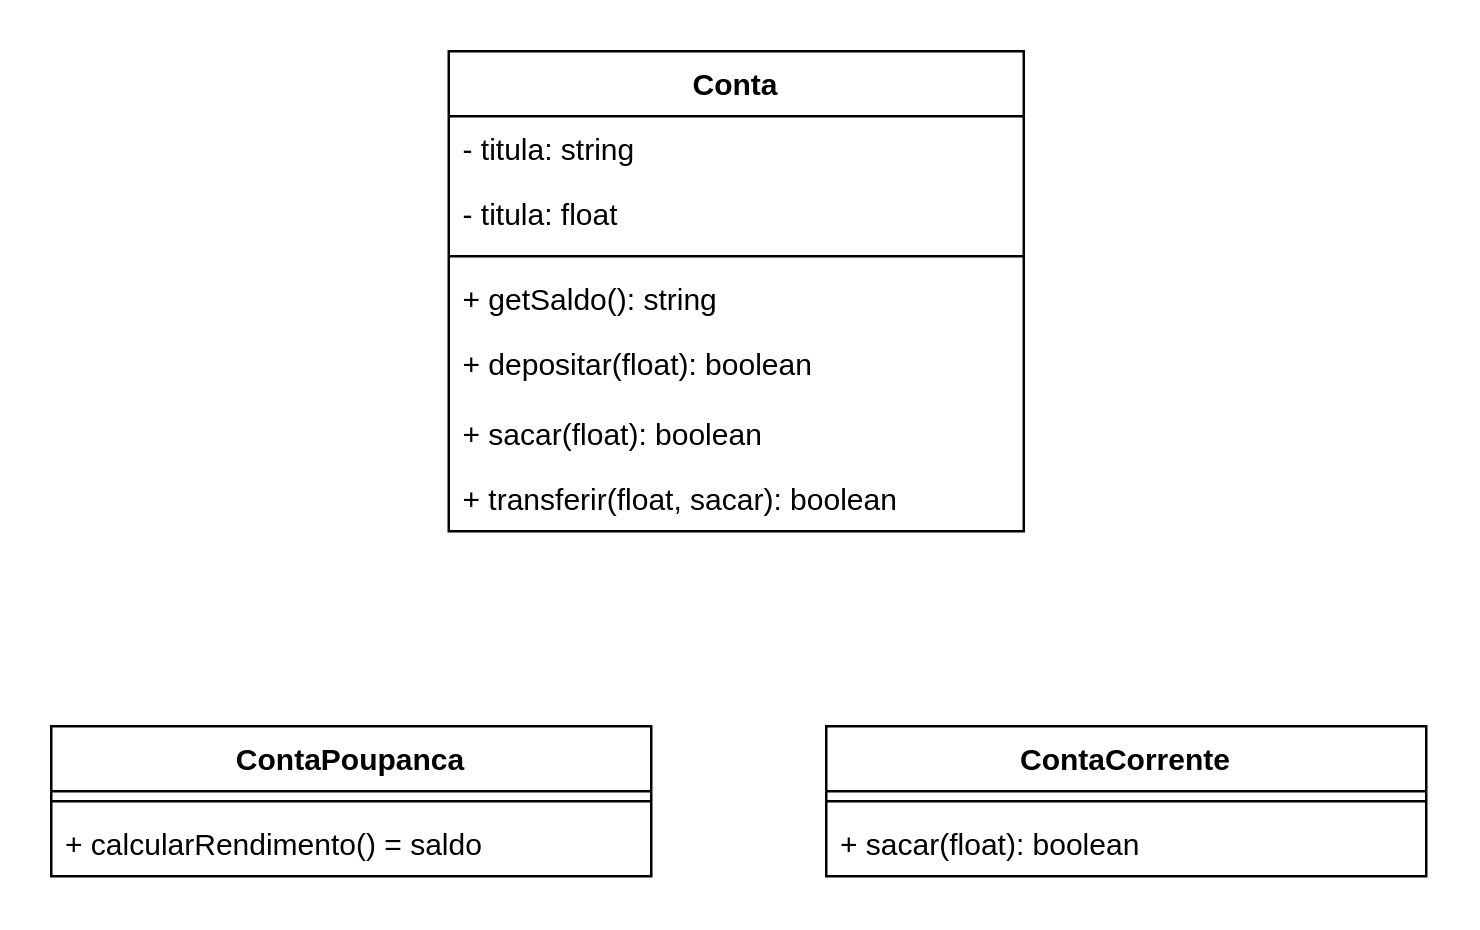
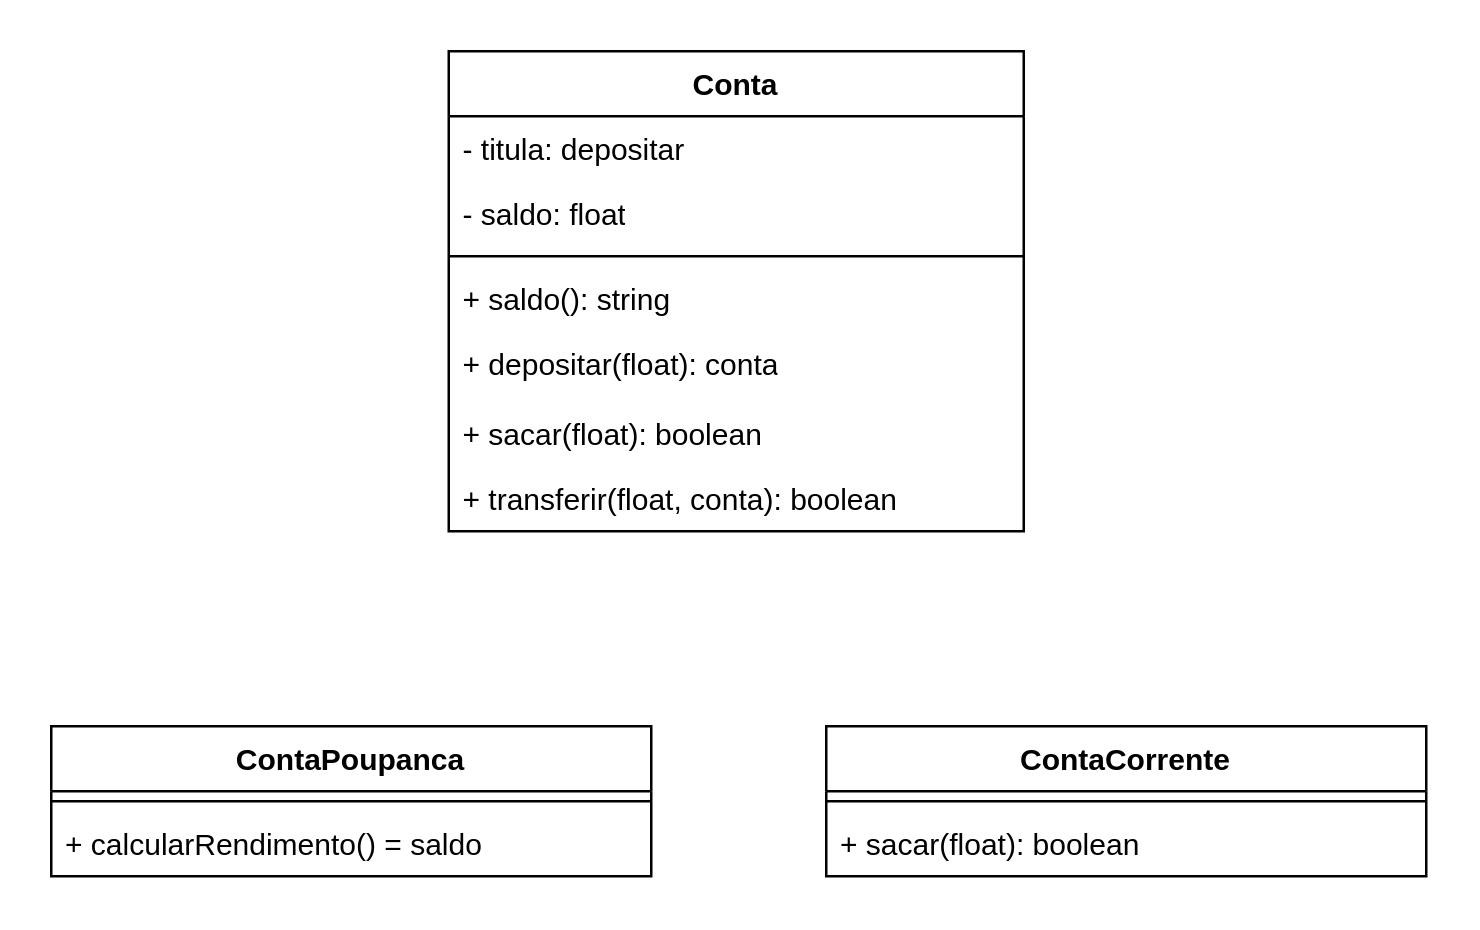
  <mxCell id="0" />
  <mxCell id="1" parent="0" />
  <mxCell id="2" value="Conta" style="swimlane;fontStyle=1;align=center;verticalAlign=top;childLayout=stackLayout;horizontal=1;startSize=26;horizontalStack=0;resizeParent=1;resizeParentMax=0;resizeLast=0;collapsible=1;marginBottom=0;whiteSpace=wrap;html=1;rounded=0;" parent="1" vertex="1"><mxGeometry x="179" y="20" width="230" height="192" as="geometry"><mxRectangle x="70" y="100" width="70" height="30" as="alternateBounds" /></mxGeometry></mxCell>
- <mxCell id="3" value="- titula: string" style="text;strokeColor=none;fillColor=none;align=left;verticalAlign=top;spacingLeft=4;spacingRight=4;overflow=hidden;rotatable=0;points=[[0,0.5],[1,0.5]];portConstraint=eastwest;whiteSpace=wrap;html=1;rounded=0;" parent="2" vertex="1"><mxGeometry y="26" width="230" height="26" as="geometry" /></mxCell>
- <mxCell id="4" value="- titula: float" style="text;strokeColor=none;fillColor=none;align=left;verticalAlign=top;spacingLeft=4;spacingRight=4;overflow=hidden;rotatable=0;points=[[0,0.5],[1,0.5]];portConstraint=eastwest;whiteSpace=wrap;html=1;rounded=0;" parent="2" vertex="1"><mxGeometry y="52" width="230" height="26" as="geometry" /></mxCell>
+ <mxCell id="3" value="- titula: depositar" style="text;strokeColor=none;fillColor=none;align=left;verticalAlign=top;spacingLeft=4;spacingRight=4;overflow=hidden;rotatable=0;points=[[0,0.5],[1,0.5]];portConstraint=eastwest;whiteSpace=wrap;html=1;rounded=0;" parent="2" vertex="1"><mxGeometry y="26" width="230" height="26" as="geometry" /></mxCell>
+ <mxCell id="4" value="- saldo: float" style="text;strokeColor=none;fillColor=none;align=left;verticalAlign=top;spacingLeft=4;spacingRight=4;overflow=hidden;rotatable=0;points=[[0,0.5],[1,0.5]];portConstraint=eastwest;whiteSpace=wrap;html=1;rounded=0;" parent="2" vertex="1"><mxGeometry y="52" width="230" height="26" as="geometry" /></mxCell>
  <mxCell id="5" value="" style="line;strokeWidth=1;fillColor=none;align=left;verticalAlign=middle;spacingTop=-1;spacingLeft=3;spacingRight=3;rotatable=0;labelPosition=right;points=[];portConstraint=eastwest;strokeColor=inherit;rounded=0;" parent="2" vertex="1"><mxGeometry y="78" width="230" height="8" as="geometry" /></mxCell>
- <mxCell id="6" value="+ getSaldo(): string" style="text;strokeColor=none;fillColor=none;align=left;verticalAlign=top;spacingLeft=4;spacingRight=4;overflow=hidden;rotatable=0;points=[[0,0.5],[1,0.5]];portConstraint=eastwest;whiteSpace=wrap;html=1;rounded=0;" parent="2" vertex="1"><mxGeometry y="86" width="230" height="26" as="geometry" /></mxCell>
- <mxCell id="7" value="+ depositar(float): boolean" style="text;strokeColor=none;fillColor=none;align=left;verticalAlign=top;spacingLeft=4;spacingRight=4;overflow=hidden;rotatable=0;points=[[0,0.5],[1,0.5]];portConstraint=eastwest;whiteSpace=wrap;html=1;rounded=0;" parent="2" vertex="1"><mxGeometry y="112" width="230" height="28" as="geometry" /></mxCell>
+ <mxCell id="6" value="+ saldo(): string" style="text;strokeColor=none;fillColor=none;align=left;verticalAlign=top;spacingLeft=4;spacingRight=4;overflow=hidden;rotatable=0;points=[[0,0.5],[1,0.5]];portConstraint=eastwest;whiteSpace=wrap;html=1;rounded=0;" parent="2" vertex="1"><mxGeometry y="86" width="230" height="26" as="geometry" /></mxCell>
+ <mxCell id="7" value="+ depositar(float): conta" style="text;strokeColor=none;fillColor=none;align=left;verticalAlign=top;spacingLeft=4;spacingRight=4;overflow=hidden;rotatable=0;points=[[0,0.5],[1,0.5]];portConstraint=eastwest;whiteSpace=wrap;html=1;rounded=0;" parent="2" vertex="1"><mxGeometry y="112" width="230" height="28" as="geometry" /></mxCell>
  <mxCell id="8" value="+ sacar(float): boolean" style="text;strokeColor=none;fillColor=none;align=left;verticalAlign=top;spacingLeft=4;spacingRight=4;overflow=hidden;rotatable=0;points=[[0,0.5],[1,0.5]];portConstraint=eastwest;whiteSpace=wrap;html=1;rounded=0;" parent="2" vertex="1"><mxGeometry y="140" width="230" height="26" as="geometry" /></mxCell>
- <mxCell id="9" value="+ transferir(float, sacar): boolean" style="text;strokeColor=none;fillColor=none;align=left;verticalAlign=top;spacingLeft=4;spacingRight=4;overflow=hidden;rotatable=0;points=[[0,0.5],[1,0.5]];portConstraint=eastwest;whiteSpace=wrap;html=1;rounded=0;" parent="2" vertex="1"><mxGeometry y="166" width="230" height="26" as="geometry" /></mxCell>
+ <mxCell id="9" value="+ transferir(float, conta): boolean" style="text;strokeColor=none;fillColor=none;align=left;verticalAlign=top;spacingLeft=4;spacingRight=4;overflow=hidden;rotatable=0;points=[[0,0.5],[1,0.5]];portConstraint=eastwest;whiteSpace=wrap;html=1;rounded=0;" parent="2" vertex="1"><mxGeometry y="166" width="230" height="26" as="geometry" /></mxCell>
  <mxCell id="10" value="ContaPoupanca" style="swimlane;fontStyle=1;align=center;verticalAlign=top;childLayout=stackLayout;horizontal=1;startSize=26;horizontalStack=0;resizeParent=1;resizeParentMax=0;resizeLast=0;collapsible=1;marginBottom=0;whiteSpace=wrap;html=1;rounded=0;" parent="1" vertex="1"><mxGeometry x="20" y="290" width="240" height="60" as="geometry" /></mxCell>
  <mxCell id="11" value="" style="line;strokeWidth=1;fillColor=none;align=left;verticalAlign=middle;spacingTop=-1;spacingLeft=3;spacingRight=3;rotatable=0;labelPosition=right;points=[];portConstraint=eastwest;strokeColor=inherit;rounded=0;" parent="10" vertex="1"><mxGeometry y="26" width="240" height="8" as="geometry" /></mxCell>
  <mxCell id="12" value="+ calcularRendimento() = saldo" style="text;strokeColor=none;fillColor=none;align=left;verticalAlign=top;spacingLeft=4;spacingRight=4;overflow=hidden;rotatable=0;points=[[0,0.5],[1,0.5]];portConstraint=eastwest;whiteSpace=wrap;html=1;rounded=0;" parent="10" vertex="1"><mxGeometry y="34" width="240" height="26" as="geometry" /></mxCell>
  <mxCell id="13" value="ContaCorrente" style="swimlane;fontStyle=1;align=center;verticalAlign=top;childLayout=stackLayout;horizontal=1;startSize=26;horizontalStack=0;resizeParent=1;resizeParentMax=0;resizeLast=0;collapsible=1;marginBottom=0;whiteSpace=wrap;html=1;rounded=0;" parent="1" vertex="1"><mxGeometry x="330" y="290" width="240" height="60" as="geometry" /></mxCell>
  <mxCell id="14" value="" style="line;strokeWidth=1;fillColor=none;align=left;verticalAlign=middle;spacingTop=-1;spacingLeft=3;spacingRight=3;rotatable=0;labelPosition=right;points=[];portConstraint=eastwest;strokeColor=inherit;rounded=0;" parent="13" vertex="1"><mxGeometry y="26" width="240" height="8" as="geometry" /></mxCell>
  <mxCell id="15" value="+ sacar(float): boolean" style="text;strokeColor=none;fillColor=none;align=left;verticalAlign=top;spacingLeft=4;spacingRight=4;overflow=hidden;rotatable=0;points=[[0,0.5],[1,0.5]];portConstraint=eastwest;whiteSpace=wrap;html=1;rounded=0;" parent="13" vertex="1"><mxGeometry y="34" width="240" height="26" as="geometry" /></mxCell>
